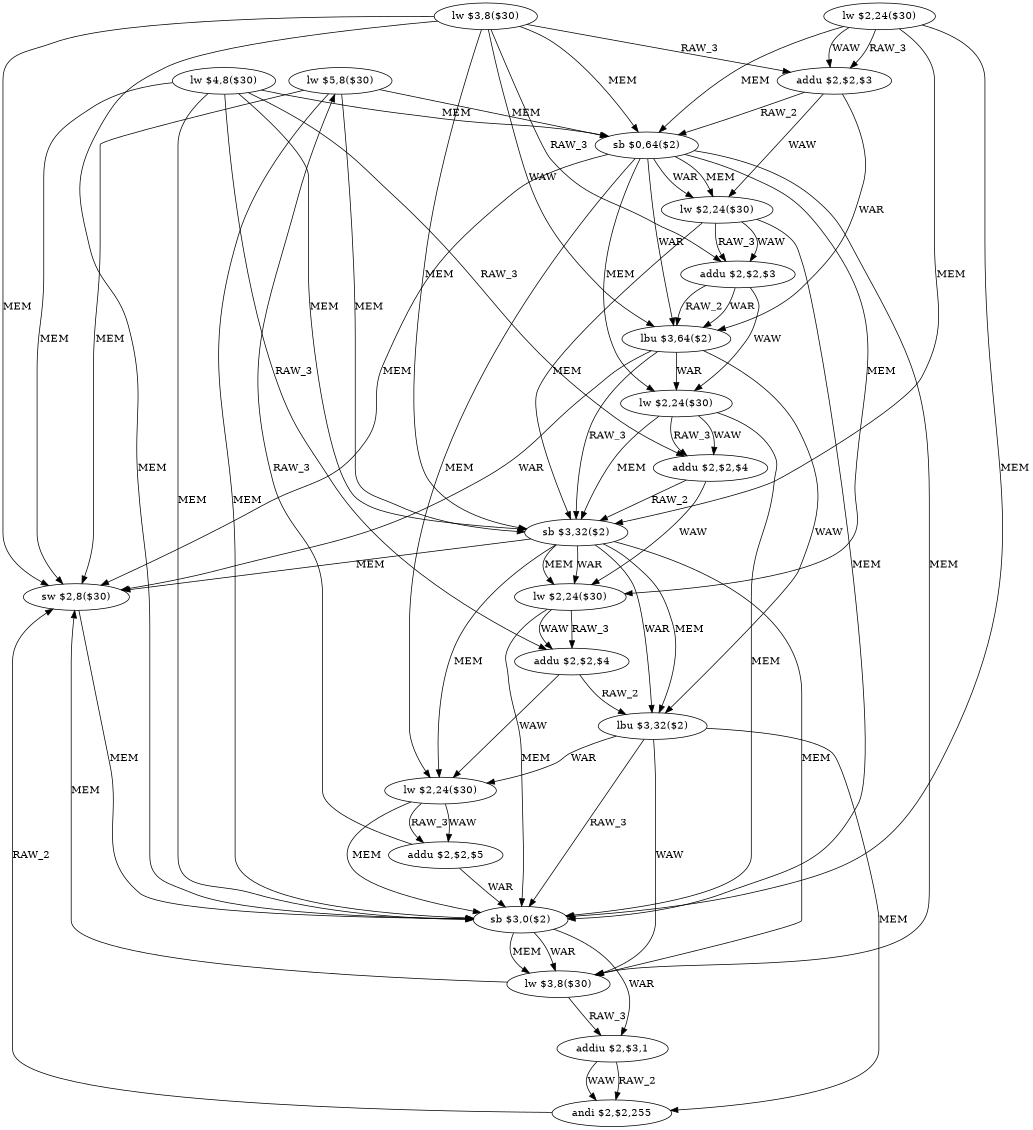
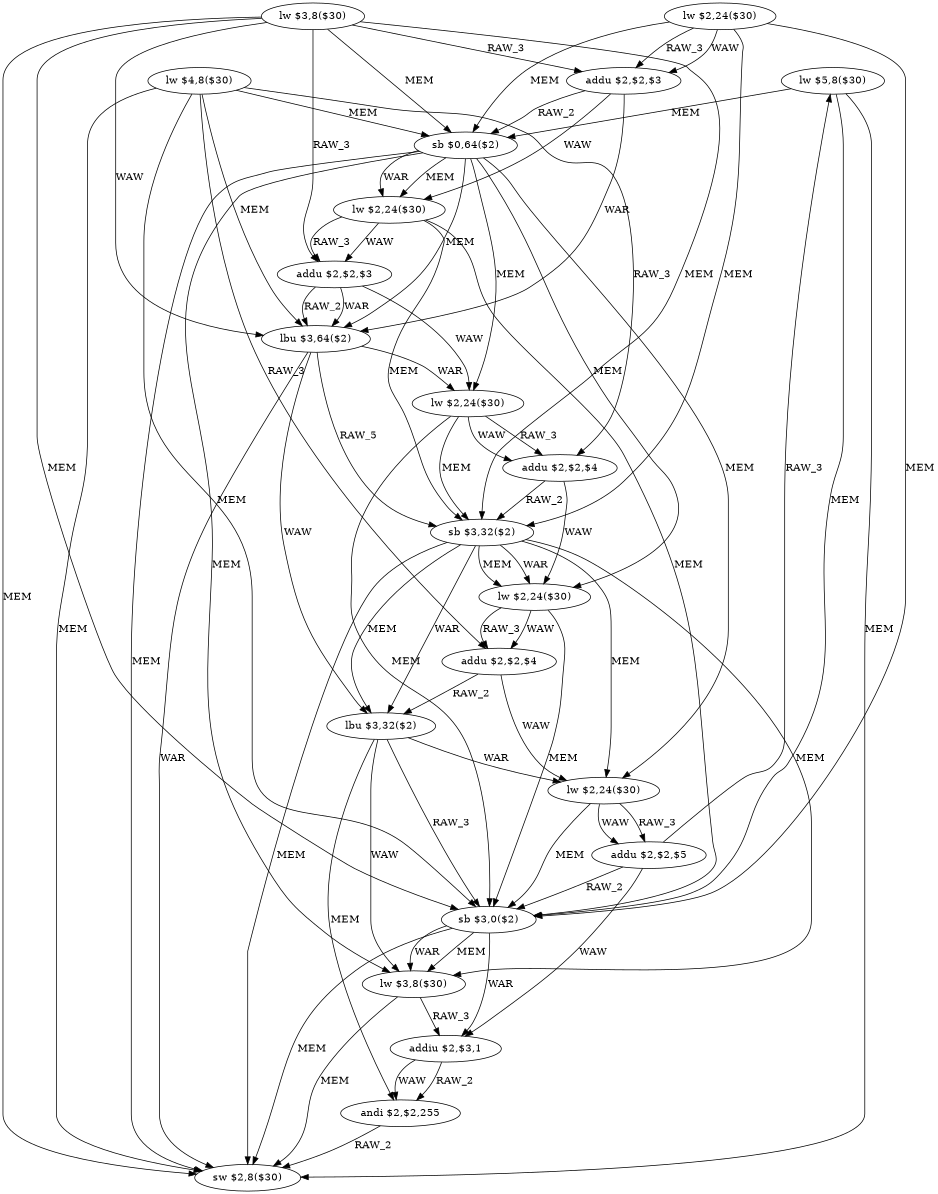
  digraph {
    node [shape=ellipse]
    n1 [label="lw $5,8($30)"]
    n2 [label="sb $0,64($2)"]
    n3 [label="sb $3,32($2)"]
    n4 [label="sb $3,0($2)"]
    n5 [label="sw $2,8($30)"]
    n6 [label="lw $2,24($30)"]
    n7 [label="lbu $3,64($2)"]
    n8 [label="lw $2,24($30)"]
    n9 [label="lw $2,24($30)"]
    n10 [label="lw $2,24($30)"]
    n11 [label="lw $3,8($30)"]
    n12 [label="lbu $3,32($2)"]
    n13 [label="addu $2,$2,$5"]
    n14 [label="addiu $2,$3,1"]
    n15 [label="addu $2,$2,$3"]
    n16 [label="addu $2,$2,$4"]
    n17 [label="addu $2,$2,$4"]
    n18 [label="andi $2,$2,255"]
    n19 [label="lw $4,8($30)"]
    n20 [label="lw $3,8($30)"]
    n21 [label="addu $2,$2,$3"]
    n22 [label="lw $2,24($30)"]
    n1 -> n2 [label=MEM]
-   n1 -> n3 [label=MEM]
    n1 -> n4 [label=MEM]
    n1 -> n5 [label=MEM]
    n2 -> n5 [label=MEM]
    n2 -> n6 [label=WAR]
    n2 -> n6 [label=MEM]
-   n2 -> n7 [label=WAR]
+   n2 -> n7 [label=MEM]
    n2 -> n8 [label=MEM]
    n2 -> n9 [label=MEM]
    n2 -> n10 [label=MEM]
    n2 -> n11 [label=MEM]
    n3 -> n5 [label=MEM]
    n3 -> n9 [label=WAR]
    n3 -> n9 [label=MEM]
    n3 -> n10 [label=MEM]
    n3 -> n11 [label=MEM]
    n3 -> n12 [label=WAR]
    n3 -> n12 [label=MEM]
-   n5 -> n4 [label=MEM]
+   n4 -> n5 [label=MEM]
    n4 -> n11 [label=WAR]
    n4 -> n11 [label=MEM]
    n4 -> n14 [label=WAR]
    n6 -> n3 [label=MEM]
    n6 -> n4 [label=MEM]
    n6 -> n15 [label=RAW_3]
    n6 -> n15 [label=WAW]
-   n7 -> n3 [label=RAW_3]
+   n7 -> n3 [label=RAW_5]
    n7 -> n5 [label=WAR]
    n7 -> n8 [label=WAR]
    n7 -> n12 [label=WAW]
    n8 -> n3 [label=MEM]
    n8 -> n4 [label=MEM]
    n8 -> n16 [label=RAW_3]
    n8 -> n16 [label=WAW]
    n9 -> n4 [label=MEM]
    n9 -> n17 [label=RAW_3]
    n9 -> n17 [label=WAW]
    n10 -> n4 [label=MEM]
    n10 -> n13 [label=RAW_3]
    n10 -> n13 [label=WAW]
    n11 -> n5 [label=MEM]
    n11 -> n14 [label=RAW_3]
    n12 -> n4 [label=RAW_3]
    n12 -> n10 [label=WAR]
    n12 -> n11 [label=WAW]
    n12 -> n18 [label=MEM]
    n13 -> n1 [label=RAW_3]
-   n13 -> n4 [label=WAR]
+   n13 -> n4 [label=RAW_2]
+   n13 -> n14 [label=WAW]
    n14 -> n18 [label=RAW_2]
    n14 -> n18 [label=WAW]
    n15 -> n7 [label=RAW_2]
    n15 -> n7 [label=WAR]
    n15 -> n8 [label=WAW]
    n16 -> n3 [label=RAW_2]
    n16 -> n9 [label=WAW]
    n17 -> n10 [label=WAW]
    n17 -> n12 [label=RAW_2]
    n18 -> n5 [label=RAW_2]
    n19 -> n2 [label=MEM]
-   n19 -> n3 [label=MEM]
+   n19 -> n7 [label=MEM]
    n19 -> n4 [label=MEM]
    n19 -> n5 [label=MEM]
    n19 -> n16 [label=RAW_3]
    n19 -> n17 [label=RAW_3]
    n20 -> n2 [label=MEM]
    n20 -> n3 [label=MEM]
    n20 -> n4 [label=MEM]
    n20 -> n5 [label=MEM]
    n20 -> n7 [label=WAW]
    n20 -> n15 [label=RAW_3]
    n20 -> n21 [label=RAW_3]
    n21 -> n2 [label=RAW_2]
    n21 -> n6 [label=WAW]
    n21 -> n7 [label=WAR]
    n22 -> n2 [label=MEM]
    n22 -> n3 [label=MEM]
    n22 -> n4 [label=MEM]
    n22 -> n21 [label=RAW_3]
    n22 -> n21 [label=WAW]
  }
